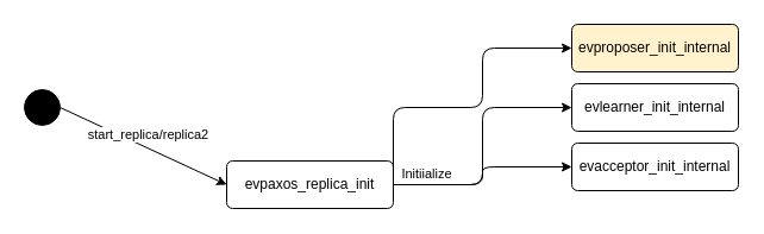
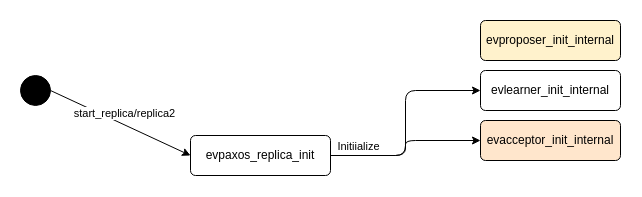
  <mxCell id="0" />
  <mxCell id="1" parent="0" />
  <mxCell id="2" value="" style="ellipse;fillColor=strokeColor;html=1;" parent="1" vertex="1"><mxGeometry x="20" y="75" width="30" height="30" as="geometry" /></mxCell>
  <mxCell id="3" value="evpaxos_replica_init" style="html=1;align=center;verticalAlign=middle;rounded=1;absoluteArcSize=1;arcSize=10;dashed=0;whiteSpace=wrap;" parent="1" vertex="1"><mxGeometry x="190" y="135" width="140" height="40" as="geometry" /></mxCell>
  <mxCell id="4" value="start_replica/replica2" style="endArrow=classic;html=1;rounded=0;exitX=1;exitY=0.5;exitDx=0;exitDy=0;entryX=0;entryY=0.5;entryDx=0;entryDy=0;" parent="1" source="2" target="3" edge="1"><mxGeometry y="10" width="50" height="50" relative="1" as="geometry"><mxPoint x="550" y="170" as="sourcePoint" /><mxPoint x="600" y="120" as="targetPoint" /><mxPoint as="offset" /></mxGeometry></mxCell>
- <mxCell id="5" value="evacceptor_init_internal" style="html=1;align=center;verticalAlign=middle;rounded=1;absoluteArcSize=1;arcSize=10;dashed=0;whiteSpace=wrap;" parent="1" vertex="1"><mxGeometry x="480" y="120" width="140" height="40" as="geometry" /></mxCell>
+ <mxCell id="5" value="evacceptor_init_internal" style="html=1;align=center;verticalAlign=middle;rounded=1;absoluteArcSize=1;arcSize=10;dashed=0;whiteSpace=wrap;fillColor=#ffe6cc;" parent="1" vertex="1"><mxGeometry x="480" y="120" width="140" height="40" as="geometry" /></mxCell>
  <mxCell id="6" value="evproposer_init_internal" style="html=1;align=center;verticalAlign=middle;rounded=1;absoluteArcSize=1;arcSize=10;dashed=0;whiteSpace=wrap;fillColor=#fff2cc;" parent="1" vertex="1"><mxGeometry x="480" y="20" width="140" height="40" as="geometry" /></mxCell>
  <mxCell id="7" value="evlearner_init_internal" style="html=1;align=center;verticalAlign=middle;rounded=1;absoluteArcSize=1;arcSize=10;dashed=0;whiteSpace=wrap;" parent="1" vertex="1"><mxGeometry x="480" y="70" width="140" height="40" as="geometry" /></mxCell>
- <mxCell id="8" value="" style="endArrow=classic;html=1;rounded=1;exitX=1;exitY=0.5;exitDx=0;exitDy=0;entryX=0;entryY=0.5;entryDx=0;entryDy=0;edgeStyle=orthogonalEdgeStyle;" parent="1" source="3" target="6" edge="1"><mxGeometry width="50" height="50" relative="1" as="geometry"><mxPoint x="550" y="170" as="sourcePoint" /><mxPoint x="600" y="120" as="targetPoint" /><Array as="points"><mxPoint x="405" y="90" /><mxPoint x="405" y="40" /></Array></mxGeometry></mxCell>
  <mxCell id="9" value="" style="endArrow=classic;html=1;rounded=1;exitX=1;exitY=0.5;exitDx=0;exitDy=0;entryX=0;entryY=0.5;entryDx=0;entryDy=0;edgeStyle=orthogonalEdgeStyle;" parent="1" source="3" target="7" edge="1"><mxGeometry width="50" height="50" relative="1" as="geometry"><mxPoint x="320" y="120" as="sourcePoint" /><mxPoint x="450" y="120" as="targetPoint" /></mxGeometry></mxCell>
  <mxCell id="10" value="" style="endArrow=classic;html=1;rounded=1;exitX=1;exitY=0.5;exitDx=0;exitDy=0;entryX=0;entryY=0.5;entryDx=0;entryDy=0;edgeStyle=orthogonalEdgeStyle;" parent="1" source="3" target="5" edge="1"><mxGeometry width="50" height="50" relative="1" as="geometry"><mxPoint x="310" y="170" as="sourcePoint" /><mxPoint x="440" y="170" as="targetPoint" /></mxGeometry></mxCell>
  <mxCell id="11" value="Initiialize" style="edgeLabel;html=1;align=center;verticalAlign=middle;resizable=0;points=[];" parent="10" vertex="1" connectable="0"><mxGeometry x="-0.844" y="-1" relative="1" as="geometry"><mxPoint x="14" y="-11" as="offset" /></mxGeometry></mxCell>
